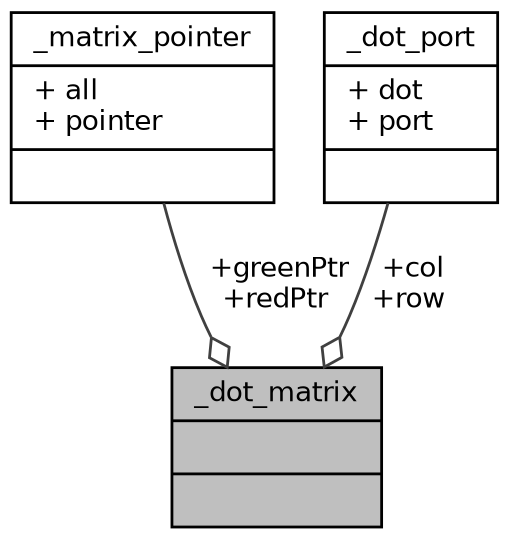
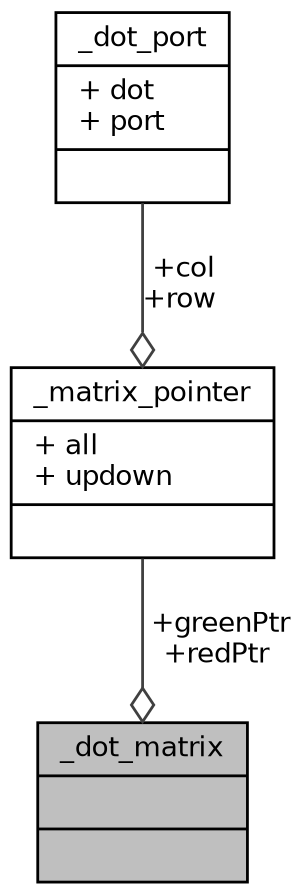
  digraph {
    node [color=black fillcolor=white fontname=Helvetica fontsize=10 shape=record style=filled]
    edge [arrowhead=odiamond color=grey25 fontname=Helvetica fontsize=10 labelfontname=Helvetica labelfontsize=10 style=solid]
    n1 [fillcolor=grey75 fontcolor=black height=0.2 label="{_dot_matrix\n||}" width=0.4]
-   n2 [height=0.2 label="{_matrix_pointer\n|+ all\l+ pointer\l|}" width=0.4]
+   n2 [height=0.2 label="{_matrix_pointer\n|+ all\l+ updown\l|}" width=0.4]
    n3 [height=0.2 label="{_dot_port\n|+ dot\l+ port\l|}" width=0.4]
    n2 -> n1 [label=" +greenPtr\n+redPtr"]
-   n3 -> n1 [label=" +col\n+row"]
+   n3 -> n2 [label=" +col\n+row"]
  }
